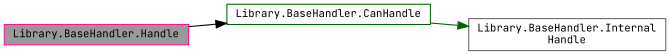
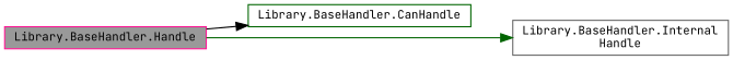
  digraph {
    fontname="JetBrains Mono"
    rankdir=LR
    node [fillcolor=white fontname="JetBrains Mono" fontsize=10 shape=box style=filled]
    edge [fontname="JetBrains Mono" fontsize=10 labelfontname=Helvetica labelfontsize=10 style=solid]
    n1 [color=deeppink fillcolor=grey60 fontcolor=black height=0.2 label="Library.BaseHandler.Handle" width=0.4]
    n2 [color=darkgreen height=0.2 label="Library.BaseHandler.CanHandle" width=0.4]
    n3 [color=gray40 height=0.2 label="Library.BaseHandler.Internal\lHandle" width=0.4]
    n1 -> n2 [color=black]
-   n2 -> n3 [color=darkgreen]
+   n1 -> n3 [color=darkgreen]
  }
